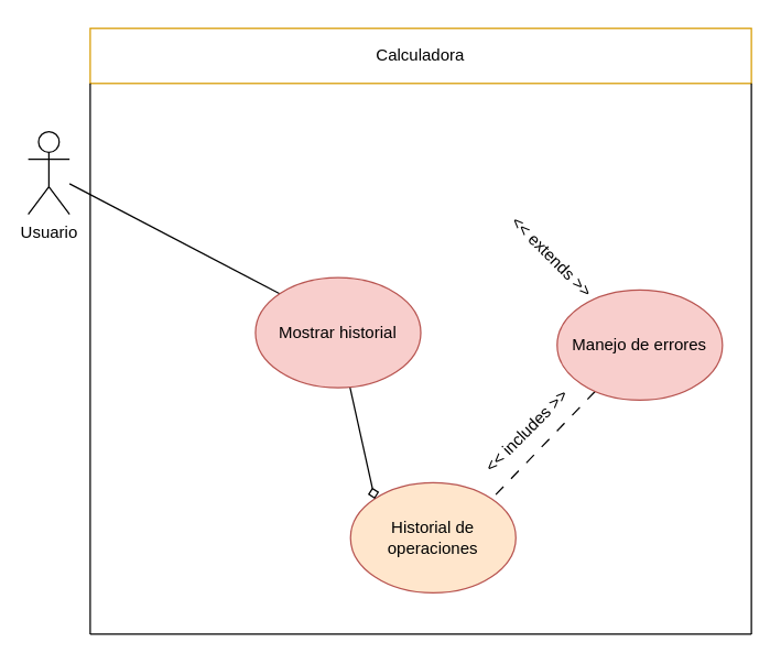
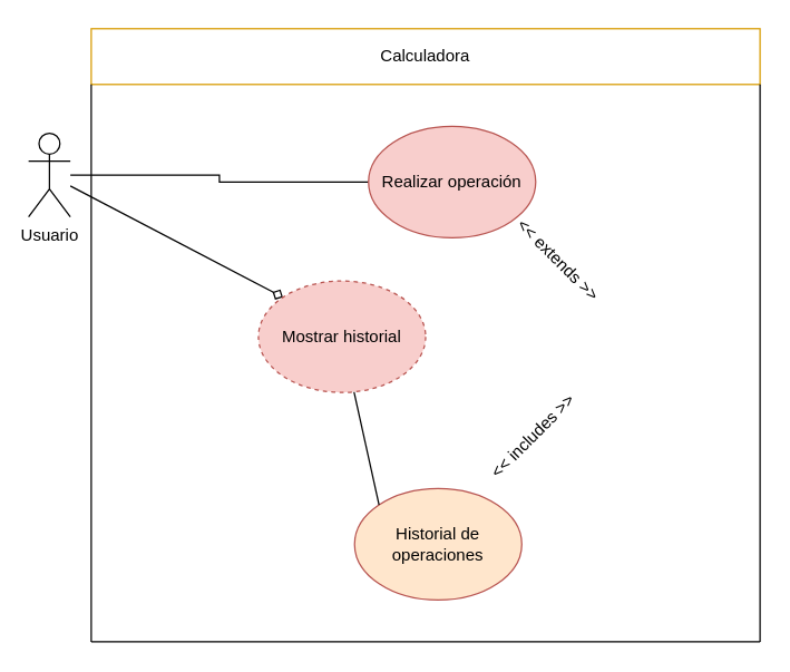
  <mxCell id="0" />
  <mxCell id="1" parent="0" />
  <mxCell id="2" value="Calculadora" style="rounded=0;whiteSpace=wrap;html=1;fillColor=#ffffff;strokeColor=#d79b00;" vertex="1" parent="1"><mxGeometry x="65" y="20" width="480" height="40" as="geometry" /></mxCell>
- <mxCell id="4" style="rounded=0;orthogonalLoop=1;jettySize=auto;html=1;entryX=0;entryY=0;entryDx=0;entryDy=0;endArrow=none;endFill=0;" edge="1" parent="1" source="5" target="11"><mxGeometry relative="1" as="geometry" /></mxCell>
+ <mxCell id="3" style="edgeStyle=orthogonalEdgeStyle;rounded=0;orthogonalLoop=1;jettySize=auto;html=1;entryX=0;entryY=0.5;entryDx=0;entryDy=0;endArrow=none;endFill=0;" edge="1" parent="1" source="5" target="6"><mxGeometry relative="1" as="geometry" /></mxCell>
+ <mxCell id="4" style="rounded=0;orthogonalLoop=1;jettySize=auto;html=1;entryX=0;entryY=0;entryDx=0;entryDy=0;endArrow=diamond;endFill=0;" edge="1" parent="1" source="5" target="11"><mxGeometry relative="1" as="geometry" /></mxCell>
  <mxCell id="5" value="Usuario" style="shape=umlActor;verticalLabelPosition=bottom;verticalAlign=top;html=1;outlineConnect=0;" vertex="1" parent="1"><mxGeometry x="20" y="95" width="30" height="60" as="geometry" /></mxCell>
- <mxCell id="7" style="rounded=0;orthogonalLoop=1;jettySize=auto;html=1;entryX=1;entryY=0;entryDx=0;entryDy=0;endArrow=none;endFill=0;dashed=1;dashPattern=8 8;" edge="1" parent="1" source="8" target="9"><mxGeometry relative="1" as="geometry" /></mxCell>
- <mxCell id="8" value="Manejo de errores" style="ellipse;whiteSpace=wrap;html=1;fillColor=#f8cecc;strokeColor=#b85450;" vertex="1" parent="1"><mxGeometry x="404" y="210" width="120" height="80" as="geometry" /></mxCell>
+ <mxCell id="6" value="Realizar operación" style="ellipse;whiteSpace=wrap;html=1;fillColor=#f8cecc;strokeColor=#b85450;" vertex="1" parent="1"><mxGeometry x="264" y="90" width="120" height="80" as="geometry" /></mxCell>
  <mxCell id="9" value="Historial de operaciones" style="ellipse;whiteSpace=wrap;html=1;fillColor=#ffe6cc;strokeColor=#b85450;" vertex="1" parent="1"><mxGeometry x="254" y="350" width="120" height="80" as="geometry" /></mxCell>
- <mxCell id="10" style="rounded=0;orthogonalLoop=1;jettySize=auto;html=1;entryX=0;entryY=0;entryDx=0;entryDy=0;endArrow=diamond;endFill=0;" edge="1" parent="1" source="11" target="9"><mxGeometry relative="1" as="geometry" /></mxCell>
- <mxCell id="11" value="Mostrar historial" style="ellipse;whiteSpace=wrap;html=1;fillColor=#f8cecc;strokeColor=#b85450;" vertex="1" parent="1"><mxGeometry x="185" y="201" width="120" height="80" as="geometry" /></mxCell>
+ <mxCell id="10" style="rounded=0;orthogonalLoop=1;jettySize=auto;html=1;entryX=0;entryY=0;entryDx=0;entryDy=0;endArrow=none;endFill=0;" edge="1" parent="1" source="11" target="9"><mxGeometry relative="1" as="geometry" /></mxCell>
+ <mxCell id="11" value="Mostrar historial" style="ellipse;whiteSpace=wrap;html=1;fillColor=#f8cecc;strokeColor=#b85450;dashed=1;" vertex="1" parent="1"><mxGeometry x="185" y="201" width="120" height="80" as="geometry" /></mxCell>
  <mxCell id="12" value="&amp;lt;&amp;lt; extends &amp;gt;&amp;gt;" style="text;html=1;align=center;verticalAlign=middle;resizable=0;points=[];autosize=1;strokeColor=none;fillColor=none;rotation=45;" vertex="1" parent="1"><mxGeometry x="350" y="171" width="100" height="30" as="geometry" /></mxCell>
  <mxCell id="13" value="&amp;lt;&amp;lt; includes &amp;gt;&amp;gt;" style="text;html=1;align=center;verticalAlign=middle;resizable=0;points=[];autosize=1;strokeColor=none;fillColor=none;rotation=-45;" vertex="1" parent="1"><mxGeometry x="332" y="298" width="100" height="30" as="geometry" /></mxCell>
  <mxCell id="14" value="" style="endArrow=none;html=1;rounded=0;entryX=0;entryY=1;entryDx=0;entryDy=0;" edge="1" parent="1" target="2"><mxGeometry width="50" height="50" relative="1" as="geometry"><mxPoint x="65" y="460" as="sourcePoint" /><mxPoint x="305" y="200" as="targetPoint" /></mxGeometry></mxCell>
  <mxCell id="15" value="" style="endArrow=none;html=1;rounded=0;entryX=0;entryY=1;entryDx=0;entryDy=0;" edge="1" parent="1"><mxGeometry width="50" height="50" relative="1" as="geometry"><mxPoint x="545" y="460" as="sourcePoint" /><mxPoint x="545" y="60" as="targetPoint" /></mxGeometry></mxCell>
  <mxCell id="16" value="" style="endArrow=none;html=1;rounded=0;" edge="1" parent="1"><mxGeometry width="50" height="50" relative="1" as="geometry"><mxPoint x="65" y="460" as="sourcePoint" /><mxPoint x="545" y="460" as="targetPoint" /></mxGeometry></mxCell>
